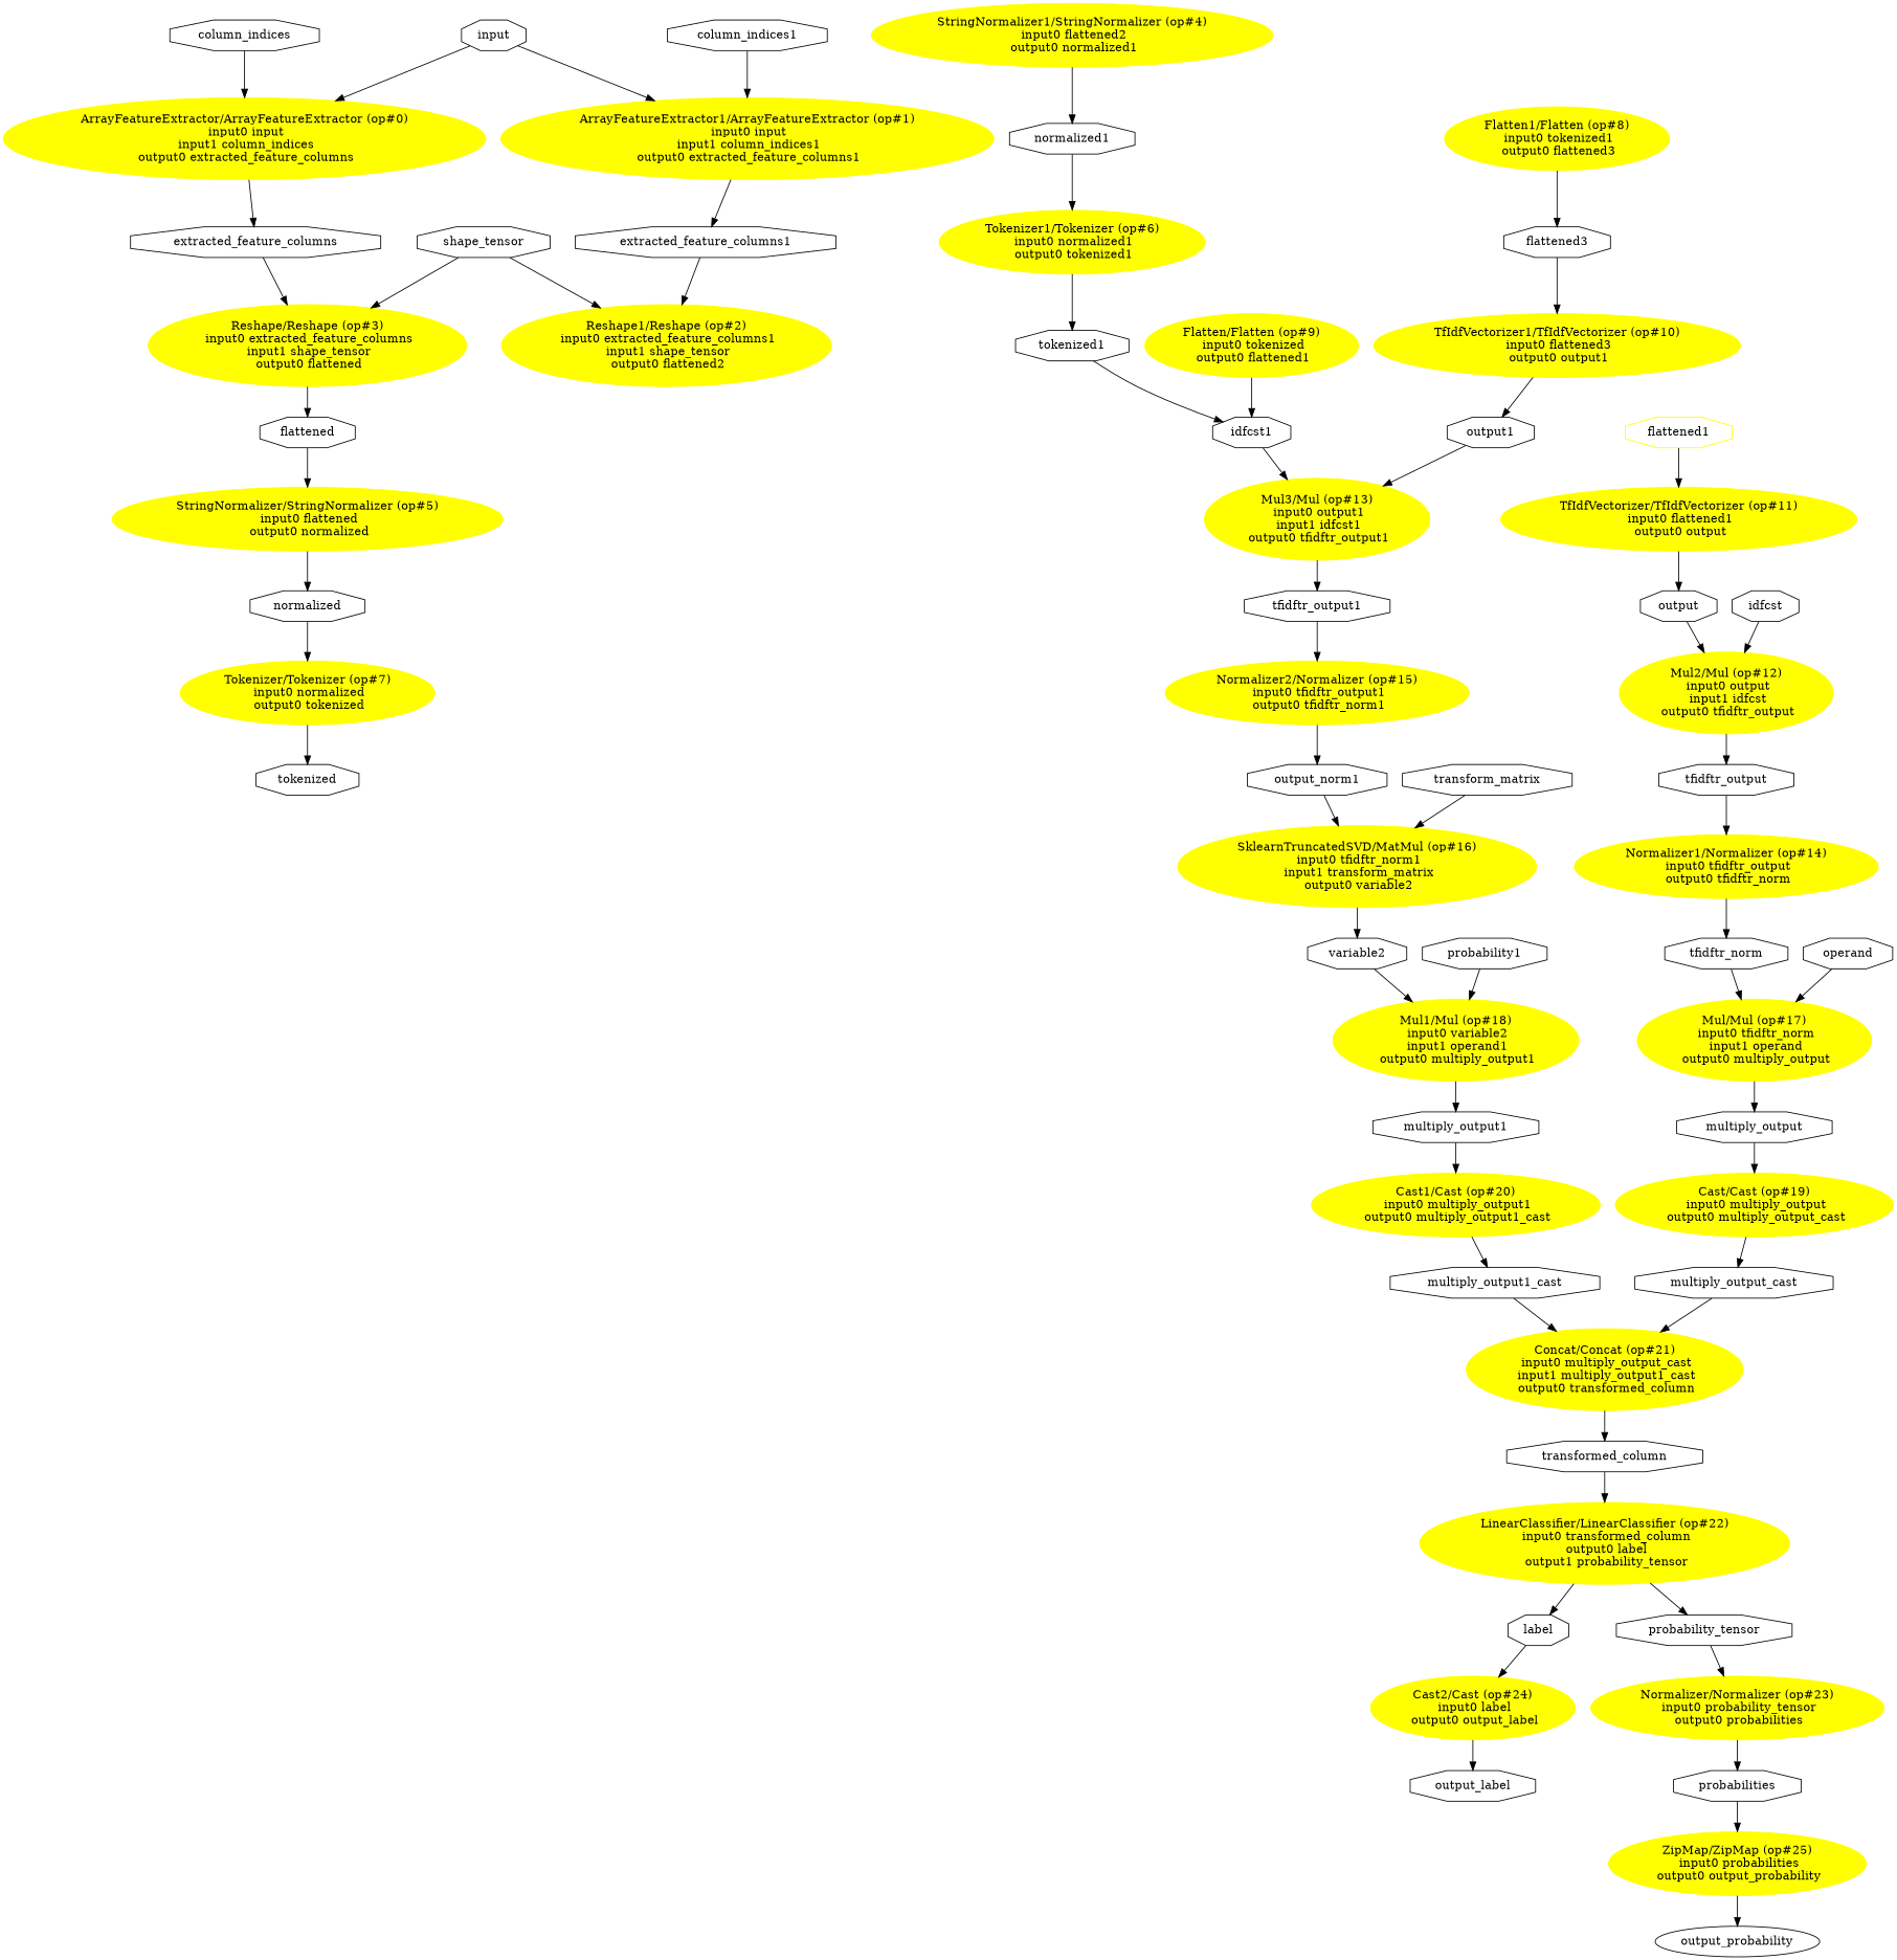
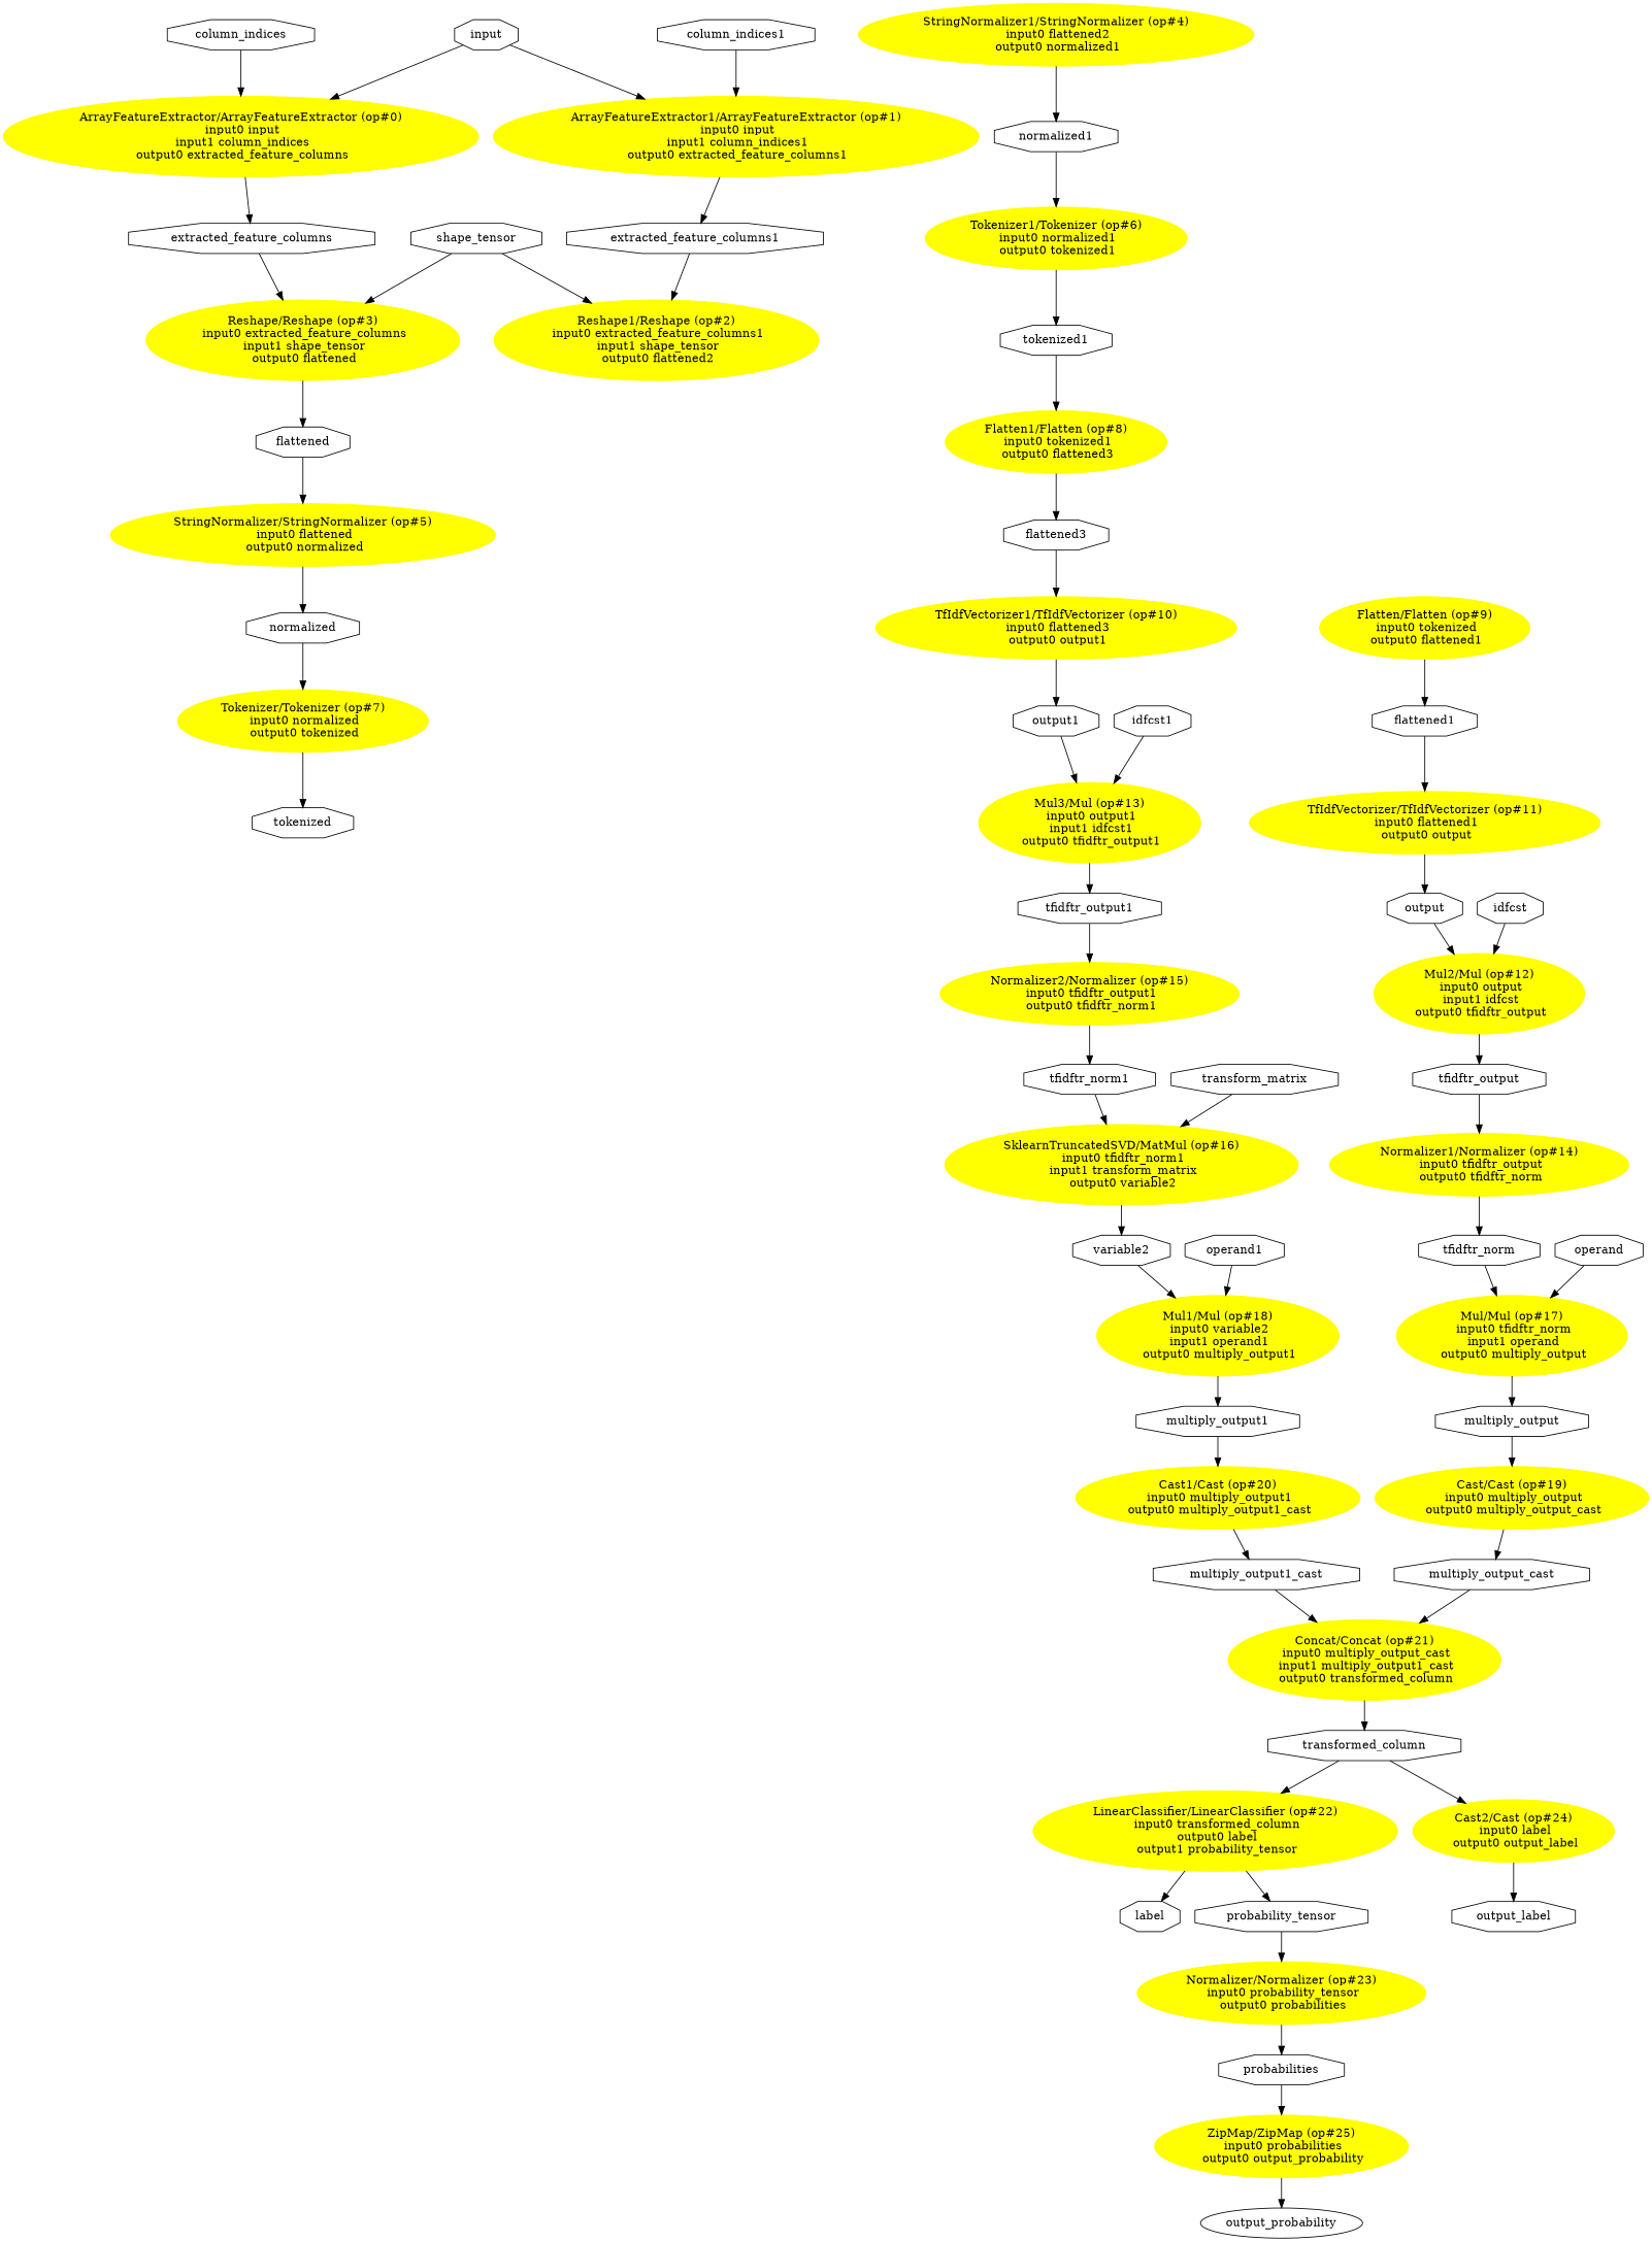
  digraph {
    rankdir=TB
    node [shape=octagon]
    "ArrayFeatureExtractor/ArrayFeatureExtractor (op#0)\n input0 input\n input1 column_indices\n output0 extracted_feature_columns" [color=yellow fillcolor=yellow height=1.3356 style=filled width=6.1086 shape=""]
    n2 [height=0.5 label=extracted_feature_columns width=3.2634]
    "Reshape/Reshape (op#3)\n input0 extracted_feature_columns\n input1 shape_tensor\n output0 flattened" [color=yellow fillcolor=yellow height=1.3356 style=filled width=4.1051 shape=""]
    n4 [height=0.5 label=flattened width=1.2507]
    n5 [height=0.5 label=input width=0.85982]
    "ArrayFeatureExtractor1/ArrayFeatureExtractor (op#1)\n input0 input\n input1 column_indices1\n output0 extracted_feature_columns1" [color=yellow fillcolor=yellow height=1.3356 style=filled width=6.2461 shape=""]
    n7 [height=0.5 label=extracted_feature_columns1 width=3.4002]
    "Reshape1/Reshape (op#2)\n input0 extracted_feature_columns1\n input1 shape_tensor\n output0 flattened2" [color=yellow fillcolor=yellow height=1.3356 style=filled width=4.2426 shape=""]
    n9 [height=0.5 label=column_indices width=2.0323]
    "StringNormalizer/StringNormalizer (op#5)\n input0 flattened\n output0 normalized" [color=yellow fillcolor=yellow height=1.041 style=filled width=4.9105 shape=""]
    n11 [height=0.5 label=column_indices1 width=2.1691]
    "StringNormalizer1/StringNormalizer (op#4)\n input0 flattened2\n output0 normalized1" [color=yellow fillcolor=yellow height=1.041 style=filled width=5.048 shape=""]
    n13 [height=0.5 label=normalized1 width=1.6415]
    n14 [height=0.5 label=shape_tensor width=1.7783]
    "Tokenizer1/Tokenizer (op#6)\n input0 normalized1\n output0 tokenized1" [color=yellow fillcolor=yellow height=1.041 style=filled width=3.5355 shape=""]
    n16 [height=0.5 label=normalized width=1.5047]
    "Tokenizer/Tokenizer (op#7)\n input0 normalized\n output0 tokenized" [color=yellow fillcolor=yellow height=1.041 style=filled width=3.398 shape=""]
    n18 [height=0.5 label=tokenized1 width=1.5047]
    "Flatten1/Flatten (op#8)\n input0 tokenized1\n output0 flattened3" [color=yellow fillcolor=yellow height=1.041 style=filled width=2.8284 shape=""]
    n20 [height=0.5 label=tokenized width=1.3679]
    n21 [height=0.5 label=flattened3 width=1.3874]
    "TfIdfVectorizer1/TfIdfVectorizer (op#10)\n input0 flattened3\n output0 output1" [color=yellow fillcolor=yellow height=1.041 style=filled width=4.9301 shape=""]
    "Flatten/Flatten (op#9)\n input0 tokenized\n output0 flattened1" [color=yellow fillcolor=yellow height=1.041 style=filled width=2.6909 shape=""]
-   n24 [height=0.5 label=flattened1 width=1.3874 color=yellow]
+   n24 [height=0.5 label=flattened1 width=1.3874]
    "TfIdfVectorizer/TfIdfVectorizer (op#11)\n input0 flattened1\n output0 output" [color=yellow fillcolor=yellow height=1.041 style=filled width=4.8123 shape=""]
    n26 [height=0.5 label=output1 width=1.1529]
    "Mul3/Mul (op#13)\n input0 output1\n input1 idfcst1\n output0 tfidftr_output1" [color=yellow fillcolor=yellow height=1.3356 style=filled width=2.9266 shape=""]
    n28 [height=0.5 label=output width=1.0357]
    "Mul2/Mul (op#12)\n input0 output\n input1 idfcst\n output0 tfidftr_output" [color=yellow fillcolor=yellow height=1.3356 style=filled width=2.7891 shape=""]
    n30 [height=0.5 label=tfidftr_output1 width=1.9151]
    "Normalizer2/Normalizer (op#15)\n input0 tfidftr_output1\n output0 tfidftr_norm1" [color=yellow fillcolor=yellow height=1.041 style=filled width=3.8694 shape=""]
    n32 [height=0.5 label=tfidftr_output width=1.7978]
    "Normalizer1/Normalizer (op#14)\n input0 tfidftr_output\n output0 tfidftr_norm" [color=yellow fillcolor=yellow height=1.041 style=filled width=3.8694 shape=""]
    n34 [height=0.5 label=tfidftr_norm width=1.661]
    n35 [height=0.5 label=idfcst width=0.93799]
    "Mul/Mul (op#17)\n input0 tfidftr_norm\n input1 operand\n output0 multiply_output" [color=yellow fillcolor=yellow height=1.3356 style=filled width=3.0445 shape=""]
-   n37 [height=0.5 label=output_norm1 width=1.7978]
+   n37 [height=0.5 label=tfidftr_norm1 width=1.7978]
    n38 [height=0.5 label=idfcst1 width=1.0748]
    "SklearnTruncatedSVD/MatMul (op#16)\n input0 tfidftr_norm1\n input1 transform_matrix\n output0 variable2" [color=yellow fillcolor=yellow height=1.3356 style=filled width=4.6944 shape=""]
    n40 [height=0.5 label=multiply_output width=2.0323]
    "Cast/Cast (op#19)\n input0 multiply_output\n output0 multiply_output_cast" [color=yellow fillcolor=yellow height=1.041 style=filled width=3.6337 shape=""]
    n42 [height=0.5 label=variable2 width=1.2897]
    "Mul1/Mul (op#18)\n input0 variable2\n input1 operand1\n output0 multiply_output1" [color=yellow fillcolor=yellow height=1.3356 style=filled width=3.1623 shape=""]
    n44 [height=0.5 label=multiply_output1 width=2.1691]
    n45 [height=0.5 label=transform_matrix width=2.2082]
    "Cast1/Cast (op#20)\n input0 multiply_output1\n output0 multiply_output1_cast" [color=yellow fillcolor=yellow height=1.041 style=filled width=3.7516 shape=""]
    n47 [height=0.5 label=multiply_output_cast width=2.6186]
    n48 [height=0.5 label=operand width=1.2116]
    "Concat/Concat (op#21)\n input0 multiply_output_cast\n input1 multiply_output1_cast\n output0 transformed_column" [color=yellow fillcolor=yellow height=1.3356 style=filled width=3.5945 shape=""]
    n50 [height=0.5 label=multiply_output1_cast width=2.7553]
-   n51 [height=0.5 label=probability1 width=1.3484]
+   n51 [height=0.5 label=operand1 width=1.3484]
    n52 [height=0.5 label=transformed_column width=2.599]
    "LinearClassifier/LinearClassifier (op#22)\n input0 transformed_column\n output0 label\n output1 probability_tensor" [color=yellow fillcolor=yellow height=1.3356 style=filled width=4.7533 shape=""]
    n54 [height=0.5 label=label width=0.82074]
    n55 [height=0.5 label=probability_tensor width=2.3254]
    "Cast2/Cast (op#24)\n input0 label\n output0 output_label" [color=yellow fillcolor=yellow height=1.041 style=filled width=2.6713 shape=""]
    "Normalizer/Normalizer (op#23)\n input0 probability_tensor\n output0 probabilities" [color=yellow fillcolor=yellow height=1.041 style=filled width=3.7516 shape=""]
    n58 [height=0.5 label=output_label width=1.6806]
    n59 [height=0.5 label=probabilities width=1.661]
    "ZipMap/ZipMap (op#25)\n input0 probabilities\n output0 output_probability" [color=yellow fillcolor=yellow height=1.041 style=filled width=3.3391 shape=""]
    n61 [height=0.5 label=output_probability shape=ellipse width=2.345]
    "ArrayFeatureExtractor/ArrayFeatureExtractor (op#0)\n input0 input\n input1 column_indices\n output0 extracted_feature_columns" -> n2
    n2 -> "Reshape/Reshape (op#3)\n input0 extracted_feature_columns\n input1 shape_tensor\n output0 flattened"
    "Reshape/Reshape (op#3)\n input0 extracted_feature_columns\n input1 shape_tensor\n output0 flattened" -> n4
    n4 -> "StringNormalizer/StringNormalizer (op#5)\n input0 flattened\n output0 normalized"
    n5 -> "ArrayFeatureExtractor/ArrayFeatureExtractor (op#0)\n input0 input\n input1 column_indices\n output0 extracted_feature_columns"
    n5 -> "ArrayFeatureExtractor1/ArrayFeatureExtractor (op#1)\n input0 input\n input1 column_indices1\n output0 extracted_feature_columns1"
    "ArrayFeatureExtractor1/ArrayFeatureExtractor (op#1)\n input0 input\n input1 column_indices1\n output0 extracted_feature_columns1" -> n7
    n7 -> "Reshape1/Reshape (op#2)\n input0 extracted_feature_columns1\n input1 shape_tensor\n output0 flattened2"
    n9 -> "ArrayFeatureExtractor/ArrayFeatureExtractor (op#0)\n input0 input\n input1 column_indices\n output0 extracted_feature_columns"
    "StringNormalizer/StringNormalizer (op#5)\n input0 flattened\n output0 normalized" -> n16
    n11 -> "ArrayFeatureExtractor1/ArrayFeatureExtractor (op#1)\n input0 input\n input1 column_indices1\n output0 extracted_feature_columns1"
    "StringNormalizer1/StringNormalizer (op#4)\n input0 flattened2\n output0 normalized1" -> n13
    n13 -> "Tokenizer1/Tokenizer (op#6)\n input0 normalized1\n output0 tokenized1"
    n14 -> "Reshape/Reshape (op#3)\n input0 extracted_feature_columns\n input1 shape_tensor\n output0 flattened"
    n14 -> "Reshape1/Reshape (op#2)\n input0 extracted_feature_columns1\n input1 shape_tensor\n output0 flattened2"
    "Tokenizer1/Tokenizer (op#6)\n input0 normalized1\n output0 tokenized1" -> n18
    n16 -> "Tokenizer/Tokenizer (op#7)\n input0 normalized\n output0 tokenized"
    "Tokenizer/Tokenizer (op#7)\n input0 normalized\n output0 tokenized" -> n20
-   n18 -> n38
+   n18 -> "Flatten1/Flatten (op#8)\n input0 tokenized1\n output0 flattened3"
    "Flatten1/Flatten (op#8)\n input0 tokenized1\n output0 flattened3" -> n21
    n21 -> "TfIdfVectorizer1/TfIdfVectorizer (op#10)\n input0 flattened3\n output0 output1"
    "TfIdfVectorizer1/TfIdfVectorizer (op#10)\n input0 flattened3\n output0 output1" -> n26
-   "Flatten/Flatten (op#9)\n input0 tokenized\n output0 flattened1" -> n38
+   "Flatten/Flatten (op#9)\n input0 tokenized\n output0 flattened1" -> n24
    n24 -> "TfIdfVectorizer/TfIdfVectorizer (op#11)\n input0 flattened1\n output0 output"
    "TfIdfVectorizer/TfIdfVectorizer (op#11)\n input0 flattened1\n output0 output" -> n28
    n26 -> "Mul3/Mul (op#13)\n input0 output1\n input1 idfcst1\n output0 tfidftr_output1"
    "Mul3/Mul (op#13)\n input0 output1\n input1 idfcst1\n output0 tfidftr_output1" -> n30
    n28 -> "Mul2/Mul (op#12)\n input0 output\n input1 idfcst\n output0 tfidftr_output"
    "Mul2/Mul (op#12)\n input0 output\n input1 idfcst\n output0 tfidftr_output" -> n32
    n30 -> "Normalizer2/Normalizer (op#15)\n input0 tfidftr_output1\n output0 tfidftr_norm1"
    "Normalizer2/Normalizer (op#15)\n input0 tfidftr_output1\n output0 tfidftr_norm1" -> n37
    n32 -> "Normalizer1/Normalizer (op#14)\n input0 tfidftr_output\n output0 tfidftr_norm"
    "Normalizer1/Normalizer (op#14)\n input0 tfidftr_output\n output0 tfidftr_norm" -> n34
    n34 -> "Mul/Mul (op#17)\n input0 tfidftr_norm\n input1 operand\n output0 multiply_output"
    n35 -> "Mul2/Mul (op#12)\n input0 output\n input1 idfcst\n output0 tfidftr_output"
    "Mul/Mul (op#17)\n input0 tfidftr_norm\n input1 operand\n output0 multiply_output" -> n40
    n37 -> "SklearnTruncatedSVD/MatMul (op#16)\n input0 tfidftr_norm1\n input1 transform_matrix\n output0 variable2"
    n38 -> "Mul3/Mul (op#13)\n input0 output1\n input1 idfcst1\n output0 tfidftr_output1"
    "SklearnTruncatedSVD/MatMul (op#16)\n input0 tfidftr_norm1\n input1 transform_matrix\n output0 variable2" -> n42
    n40 -> "Cast/Cast (op#19)\n input0 multiply_output\n output0 multiply_output_cast"
    "Cast/Cast (op#19)\n input0 multiply_output\n output0 multiply_output_cast" -> n47
    n42 -> "Mul1/Mul (op#18)\n input0 variable2\n input1 operand1\n output0 multiply_output1"
    "Mul1/Mul (op#18)\n input0 variable2\n input1 operand1\n output0 multiply_output1" -> n44
    n44 -> "Cast1/Cast (op#20)\n input0 multiply_output1\n output0 multiply_output1_cast"
    n45 -> "SklearnTruncatedSVD/MatMul (op#16)\n input0 tfidftr_norm1\n input1 transform_matrix\n output0 variable2"
    "Cast1/Cast (op#20)\n input0 multiply_output1\n output0 multiply_output1_cast" -> n50
    n47 -> "Concat/Concat (op#21)\n input0 multiply_output_cast\n input1 multiply_output1_cast\n output0 transformed_column"
    n48 -> "Mul/Mul (op#17)\n input0 tfidftr_norm\n input1 operand\n output0 multiply_output"
    "Concat/Concat (op#21)\n input0 multiply_output_cast\n input1 multiply_output1_cast\n output0 transformed_column" -> n52
    n50 -> "Concat/Concat (op#21)\n input0 multiply_output_cast\n input1 multiply_output1_cast\n output0 transformed_column"
    n51 -> "Mul1/Mul (op#18)\n input0 variable2\n input1 operand1\n output0 multiply_output1"
    n52 -> "LinearClassifier/LinearClassifier (op#22)\n input0 transformed_column\n output0 label\n output1 probability_tensor"
    "LinearClassifier/LinearClassifier (op#22)\n input0 transformed_column\n output0 label\n output1 probability_tensor" -> n54
    "LinearClassifier/LinearClassifier (op#22)\n input0 transformed_column\n output0 label\n output1 probability_tensor" -> n55
-   n54 -> "Cast2/Cast (op#24)\n input0 label\n output0 output_label"
+   n52 -> "Cast2/Cast (op#24)\n input0 label\n output0 output_label"
    n55 -> "Normalizer/Normalizer (op#23)\n input0 probability_tensor\n output0 probabilities"
    "Cast2/Cast (op#24)\n input0 label\n output0 output_label" -> n58
    "Normalizer/Normalizer (op#23)\n input0 probability_tensor\n output0 probabilities" -> n59
    n59 -> "ZipMap/ZipMap (op#25)\n input0 probabilities\n output0 output_probability"
    "ZipMap/ZipMap (op#25)\n input0 probabilities\n output0 output_probability" -> n61
  }
